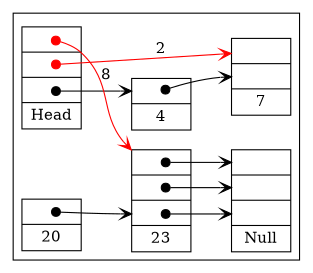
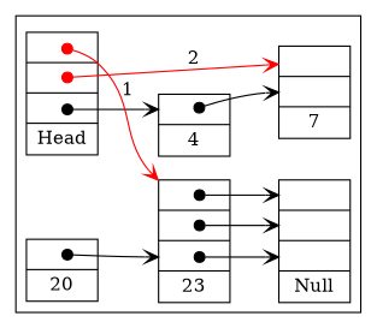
  digraph {
    rankdir=LR
    node [shape=record]
    edge [arrowhead=vee arrowtail=dot dir=both headport=f1 tailclip=false tailport="f1:c"]
    n1 [label="{ <f3> } | { <f2> } | { <f1> } | <f0> Head"]
    n2 [label=" {  <f1> } | <f0> 4"]
    n3 [label=" {  <f2> } | {  <f1> } | <f0> 7"]
    n4 [label=" {  <f3> } |  {  <f2> } | {  <f1> } | <f0> 23"]
    n5 [label="{  <f1> } | <f0> 20"]
    n6 [label=" { <f3> } | { <f2> } | { <f1> } | <f0> Null"]
    subgraph cluster_1 {
      n1
      n2
      n3
      n4
      n5
      n6
    }
    n1 -> n2 [headport="f1:c"]
    n1 -> n3 [color=red headport="f2:c" label=2 tailport="f2:c"]
-   n1 -> n4 [color=red headport="f3:c" label=8 tailport="f3:c"]
+   n1 -> n4 [color=red headport="f3:c" label=1 tailport="f3:c"]
    n2 -> n3
    n4 -> n6
    n4 -> n6 [headport=f2 tailport="f2:c"]
    n4 -> n6 [headport=f3 tailport="f3:c"]
    n5 -> n4
  }
